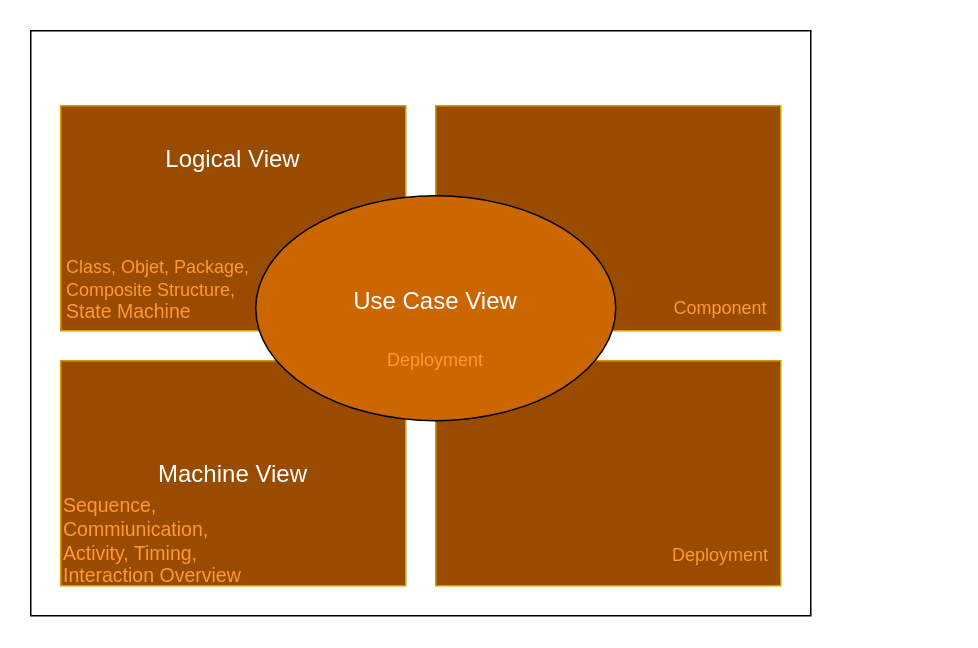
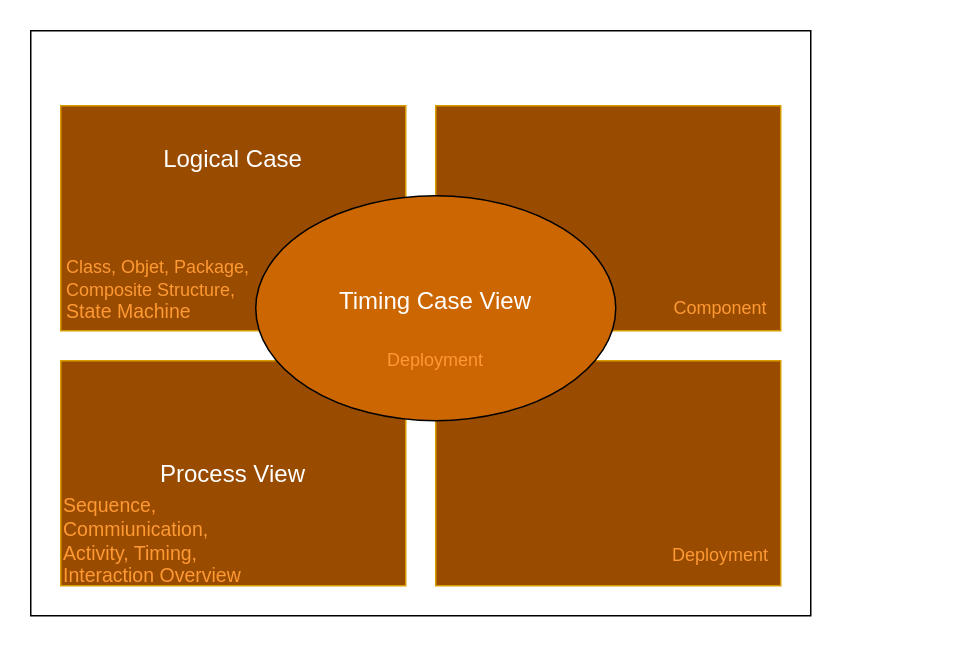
  <mxCell id="0" />
  <mxCell id="1" parent="0" />
  <mxCell id="2" value="" style="rounded=0;whiteSpace=wrap;html=1;fillColor=#FFFFFF;fontColor=#FFFFFF;" vertex="1" parent="1"><mxGeometry x="20" y="20" width="520" height="390" as="geometry" /></mxCell>
  <mxCell id="3" value="" style="verticalLabelPosition=bottom;verticalAlign=top;html=1;shape=mxgraph.basic.wave2;dy=0.3;strokeColor=default;strokeWidth=1;" vertex="1" parent="1"><mxGeometry x="530" y="200" width="100" as="geometry" /></mxCell>
  <mxCell id="4" value="" style="rounded=0;whiteSpace=wrap;html=1;fillColor=#994C00;strokeColor=#d79b00;" vertex="1" parent="1"><mxGeometry x="40" y="70" width="230" height="150" as="geometry" /></mxCell>
  <mxCell id="5" value="" style="rounded=0;whiteSpace=wrap;html=1;fillColor=#994C00;strokeColor=#d79b00;" vertex="1" parent="1"><mxGeometry x="40" y="240" width="230" height="150" as="geometry" /></mxCell>
  <mxCell id="6" value="" style="rounded=0;whiteSpace=wrap;html=1;fillColor=#994C00;strokeColor=#d79b00;" vertex="1" parent="1"><mxGeometry x="290" y="240" width="230" height="150" as="geometry" /></mxCell>
  <mxCell id="7" value="" style="rounded=0;whiteSpace=wrap;html=1;fillColor=#994C00;strokeColor=#d79b00;" vertex="1" parent="1"><mxGeometry x="290" y="70" width="230" height="150" as="geometry" /></mxCell>
  <mxCell id="8" value="" style="ellipse;whiteSpace=wrap;html=1;fillColor=#CC6600;" vertex="1" parent="1"><mxGeometry x="170" y="130" width="240" height="150" as="geometry" /></mxCell>
- <mxCell id="9" value="Logical View" style="text;html=1;align=center;verticalAlign=middle;whiteSpace=wrap;rounded=0;fontSize=16;fontColor=#FFFFFF;" vertex="1" parent="1"><mxGeometry x="40" y="90" width="230" height="30" as="geometry" /></mxCell>
- <mxCell id="10" value="Machine View" style="text;html=1;align=center;verticalAlign=middle;whiteSpace=wrap;rounded=0;fontSize=16;fontColor=#FFFFFF;" vertex="1" parent="1"><mxGeometry x="40" y="300" width="230" height="30" as="geometry" /></mxCell>
+ <mxCell id="9" value="Logical Case" style="text;html=1;align=center;verticalAlign=middle;whiteSpace=wrap;rounded=0;fontSize=16;fontColor=#FFFFFF;" vertex="1" parent="1"><mxGeometry x="40" y="90" width="230" height="30" as="geometry" /></mxCell>
+ <mxCell id="10" value="Process View" style="text;html=1;align=center;verticalAlign=middle;whiteSpace=wrap;rounded=0;fontSize=16;fontColor=#FFFFFF;" vertex="1" parent="1"><mxGeometry x="40" y="300" width="230" height="30" as="geometry" /></mxCell>
  <mxCell id="11" value="Class, Objet, Package,&lt;div style=&quot;text-align: left;&quot;&gt;Composite Structure,&lt;/div&gt;&lt;div style=&quot;text-align: left; font-size: 13px;&quot;&gt;State Machine&lt;/div&gt;&lt;div&gt;&lt;br&gt;&lt;/div&gt;" style="text;html=1;align=center;verticalAlign=middle;whiteSpace=wrap;rounded=0;fontColor=#FF9933;" vertex="1" parent="1"><mxGeometry x="40" y="170" width="130" height="60" as="geometry" /></mxCell>
  <mxCell id="12" value="Component" style="text;html=1;align=center;verticalAlign=middle;whiteSpace=wrap;rounded=0;fontColor=#FF9933;" vertex="1" parent="1"><mxGeometry x="420" y="175" width="120" height="60" as="geometry" /></mxCell>
  <mxCell id="13" value="Deployment" style="text;html=1;align=center;verticalAlign=middle;whiteSpace=wrap;rounded=0;fontColor=#FF9933;" vertex="1" parent="1"><mxGeometry x="420" y="340" width="120" height="60" as="geometry" /></mxCell>
  <mxCell id="14" value="&lt;font style=&quot;font-size: 13px;&quot;&gt;Sequence, Commiunication,&lt;/font&gt;&lt;div&gt;&lt;font style=&quot;font-size: 13px;&quot;&gt;Activity, Timing,&amp;nbsp;&lt;/font&gt;&lt;/div&gt;&lt;div&gt;&lt;font style=&quot;font-size: 13px;&quot;&gt;Interaction Overview&lt;/font&gt;&lt;/div&gt;" style="text;html=1;align=left;verticalAlign=middle;whiteSpace=wrap;rounded=0;fontColor=#FF9933;" vertex="1" parent="1"><mxGeometry x="40" y="330" width="130" height="60" as="geometry" /></mxCell>
- <mxCell id="15" value="Use Case View" style="text;html=1;align=center;verticalAlign=middle;whiteSpace=wrap;rounded=0;fontSize=16;labelBackgroundColor=none;fontColor=#FFFFFF;" vertex="1" parent="1"><mxGeometry x="175" y="185" width="230" height="30" as="geometry" /></mxCell>
+ <mxCell id="15" value="Timing Case View" style="text;html=1;align=center;verticalAlign=middle;whiteSpace=wrap;rounded=0;fontSize=16;labelBackgroundColor=none;fontColor=#FFFFFF;" vertex="1" parent="1"><mxGeometry x="175" y="185" width="230" height="30" as="geometry" /></mxCell>
  <mxCell id="16" value="Deployment" style="text;html=1;align=center;verticalAlign=middle;whiteSpace=wrap;rounded=0;fontColor=#FF9933;" vertex="1" parent="1"><mxGeometry x="225" y="210" width="130" height="60" as="geometry" /></mxCell>
